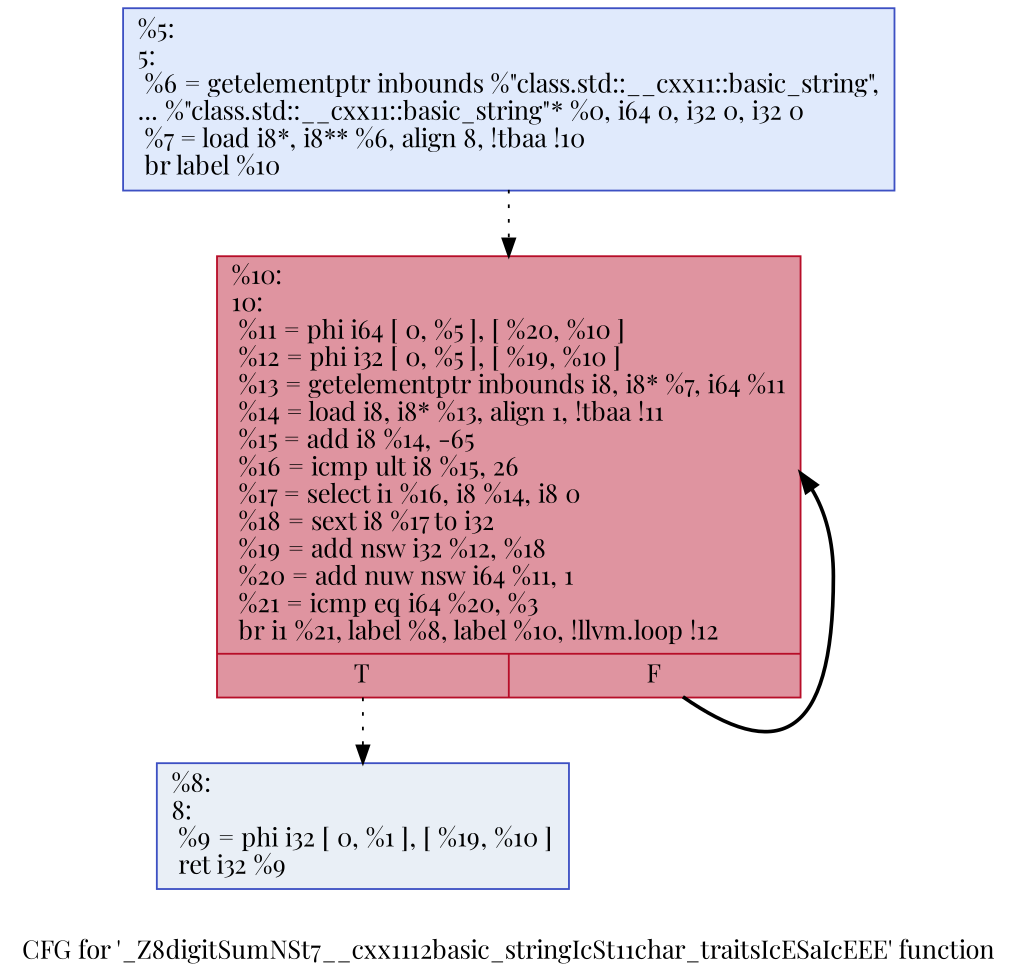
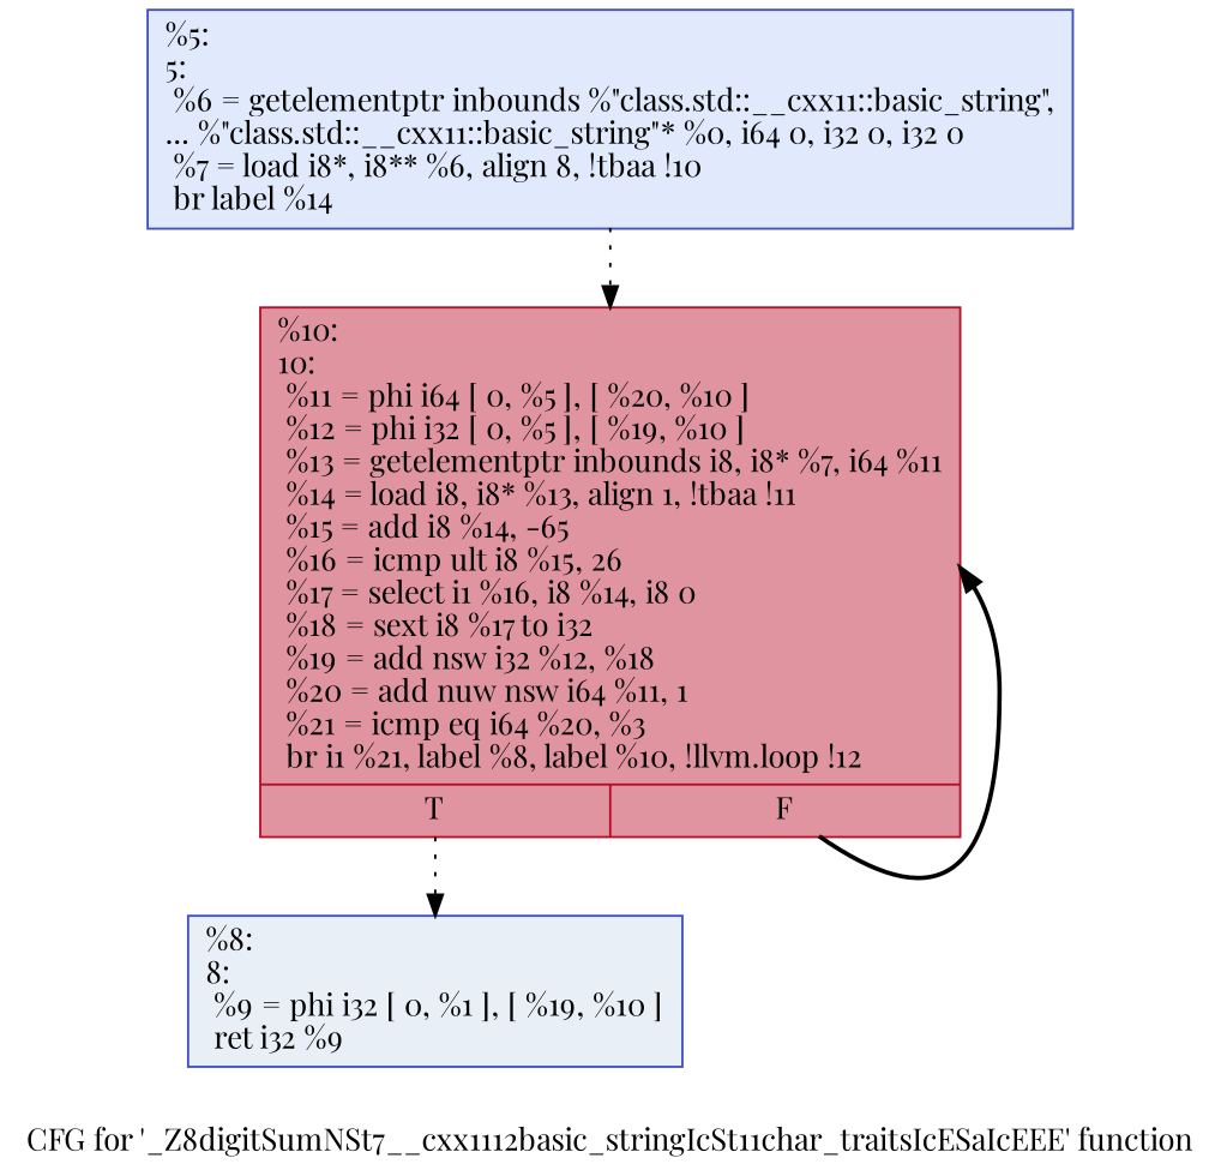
  digraph {
    fontname="Playfair Display"
    label="CFG for '_Z8digitSumNSt7__cxx1112basic_stringIcSt11char_traitsIcESaIcEEE' function"
    node [color="#3d50c3ff" fontname="Playfair Display" shape=record style=filled]
    edge [fontname="Playfair Display" style=dotted tailport=s0]
    n1 [fillcolor="#cedaeb70" label="{%8:\l8:                                                \l  %9 = phi i32 [ 0, %1 ], [ %19, %10 ]\l  ret i32 %9\l}"]
-   n2 [fillcolor="#b9d0f970" label="{%5:\l5:                                                \l  %6 = getelementptr inbounds %\"class.std::__cxx11::basic_string\",\l... %\"class.std::__cxx11::basic_string\"* %0, i64 0, i32 0, i32 0\l  %7 = load i8*, i8** %6, align 8, !tbaa !10\l  br label %10\l}"]
+   n2 [fillcolor="#b9d0f970" label="{%5:\l5:                                                \l  %6 = getelementptr inbounds %\"class.std::__cxx11::basic_string\",\l... %\"class.std::__cxx11::basic_string\"* %0, i64 0, i32 0, i32 0\l  %7 = load i8*, i8** %6, align 8, !tbaa !10\l  br label %14\l}"]
    n3 [color="#b70d28ff" fillcolor="#b70d2870" label="{%10:\l10:                                               \l  %11 = phi i64 [ 0, %5 ], [ %20, %10 ]\l  %12 = phi i32 [ 0, %5 ], [ %19, %10 ]\l  %13 = getelementptr inbounds i8, i8* %7, i64 %11\l  %14 = load i8, i8* %13, align 1, !tbaa !11\l  %15 = add i8 %14, -65\l  %16 = icmp ult i8 %15, 26\l  %17 = select i1 %16, i8 %14, i8 0\l  %18 = sext i8 %17 to i32\l  %19 = add nsw i32 %12, %18\l  %20 = add nuw nsw i64 %11, 1\l  %21 = icmp eq i64 %20, %3\l  br i1 %21, label %8, label %10, !llvm.loop !12\l|{<s0>T|<s1>F}}"]
    n2 -> n3
    n3 -> n1
    n3 -> n3 [style=bold tailport=s1]
  }
